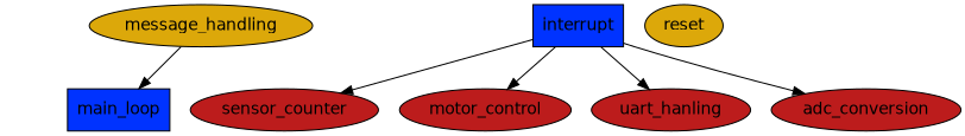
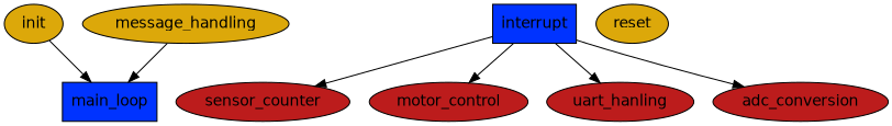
  digraph {
    fontname="DejaVu Sans"
    node [fillcolor="#BC1C1C" fontname="DejaVu Sans" shape=oval style=filled]
    edge [fontname="DejaVu Sans"]
    main_loop [fillcolor="#0033FF" shape=box]
    interrupt [fillcolor="#0033FF" shape=box]
    sensor_counter
    motor_control
    uart_hanling
    adc_conversion
+   init [fillcolor="#DCA80A"]
    reset [fillcolor="#DCA80A"]
    message_handling [fillcolor="#DCA80A"]
    interrupt -> sensor_counter
    interrupt -> motor_control
    interrupt -> uart_hanling
    interrupt -> adc_conversion
+   init -> main_loop
    message_handling -> main_loop
  }
